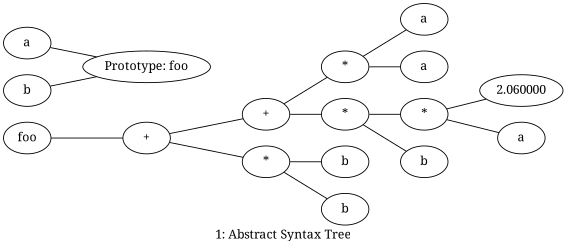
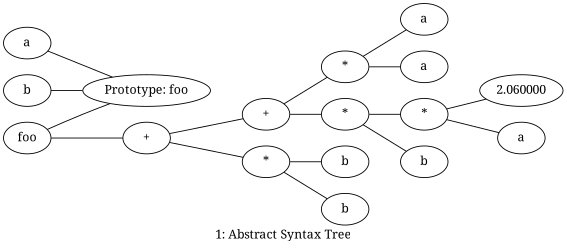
  graph {
    fontname="Noto Serif"
    label="1: Abstract Syntax Tree"
    rankdir=LR
    node [fontname="Noto Serif"]
    edge [fontname="Noto Serif"]
    n1 [label=foo]
    n2 [label="Prototype: foo"]
    n3 [label="+"]
    n4 [label="+"]
    n5 [label="*"]
    n6 [label=a]
    n7 [label=b]
    n8 [label="*"]
    n9 [label="*"]
    n10 [label=b]
    n11 [label=b]
    n12 [label=a]
    n13 [label=a]
    n14 [label="*"]
    n15 [label=b]
    n16 [label=2.060000]
    n17 [label=a]
+   n1 -- n2
    n1 -- n3
    n3 -- n4
    n3 -- n5
    n4 -- n8
    n4 -- n9
    n5 -- n10
    n5 -- n11
    n6 -- n2
    n7 -- n2
    n8 -- n12
    n8 -- n13
    n9 -- n14
    n9 -- n15
    n14 -- n16
    n14 -- n17
  }
